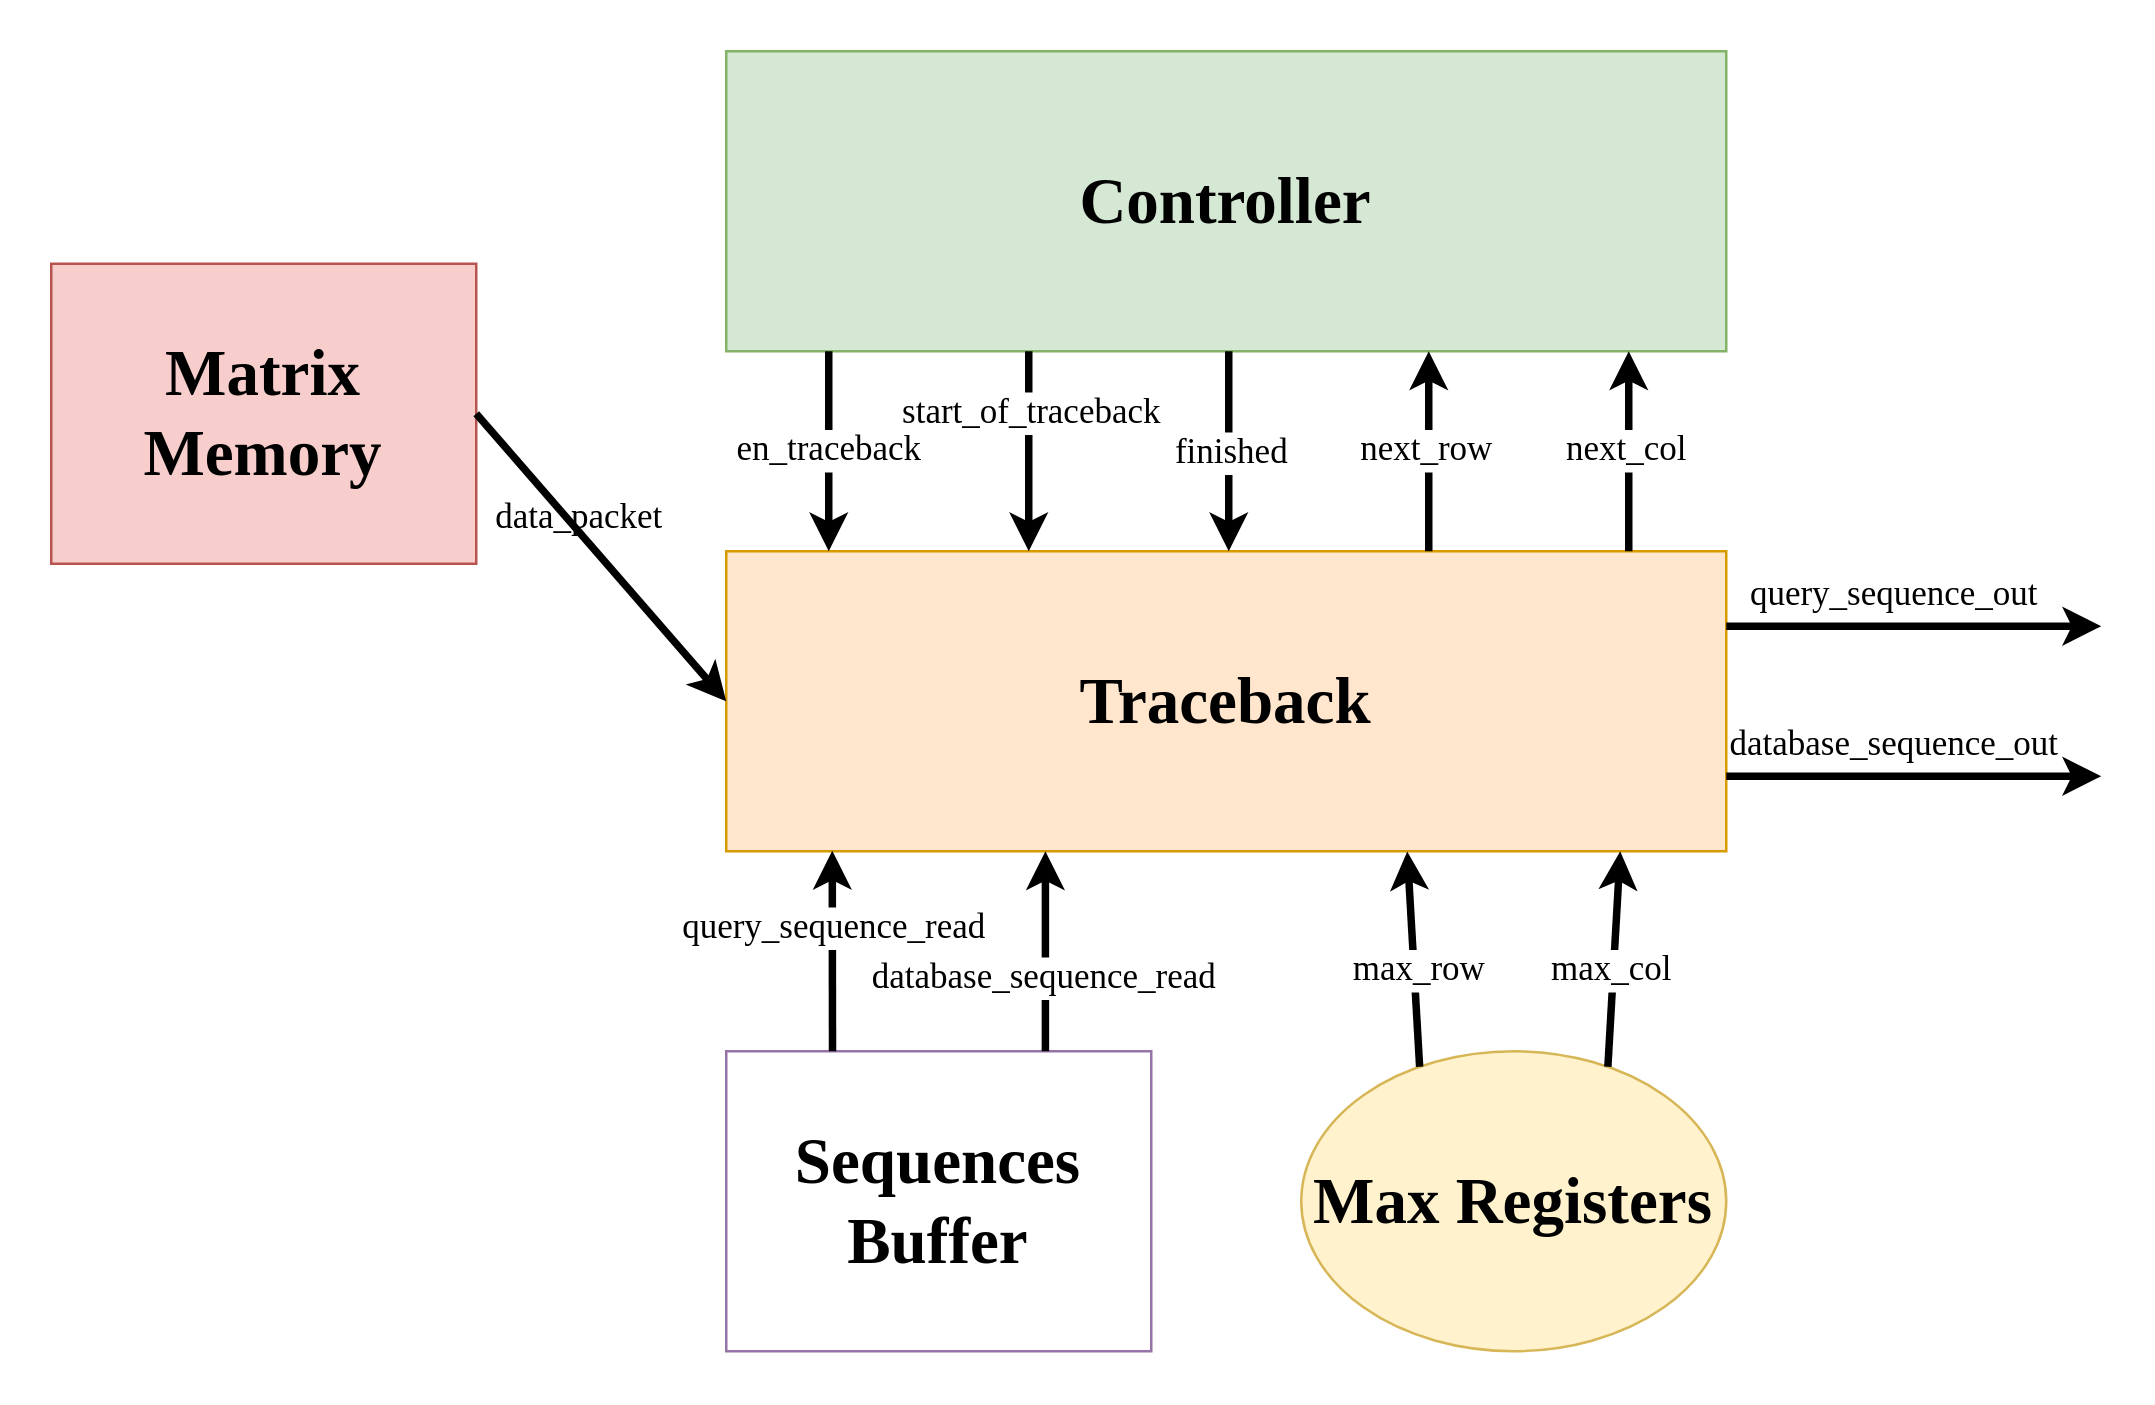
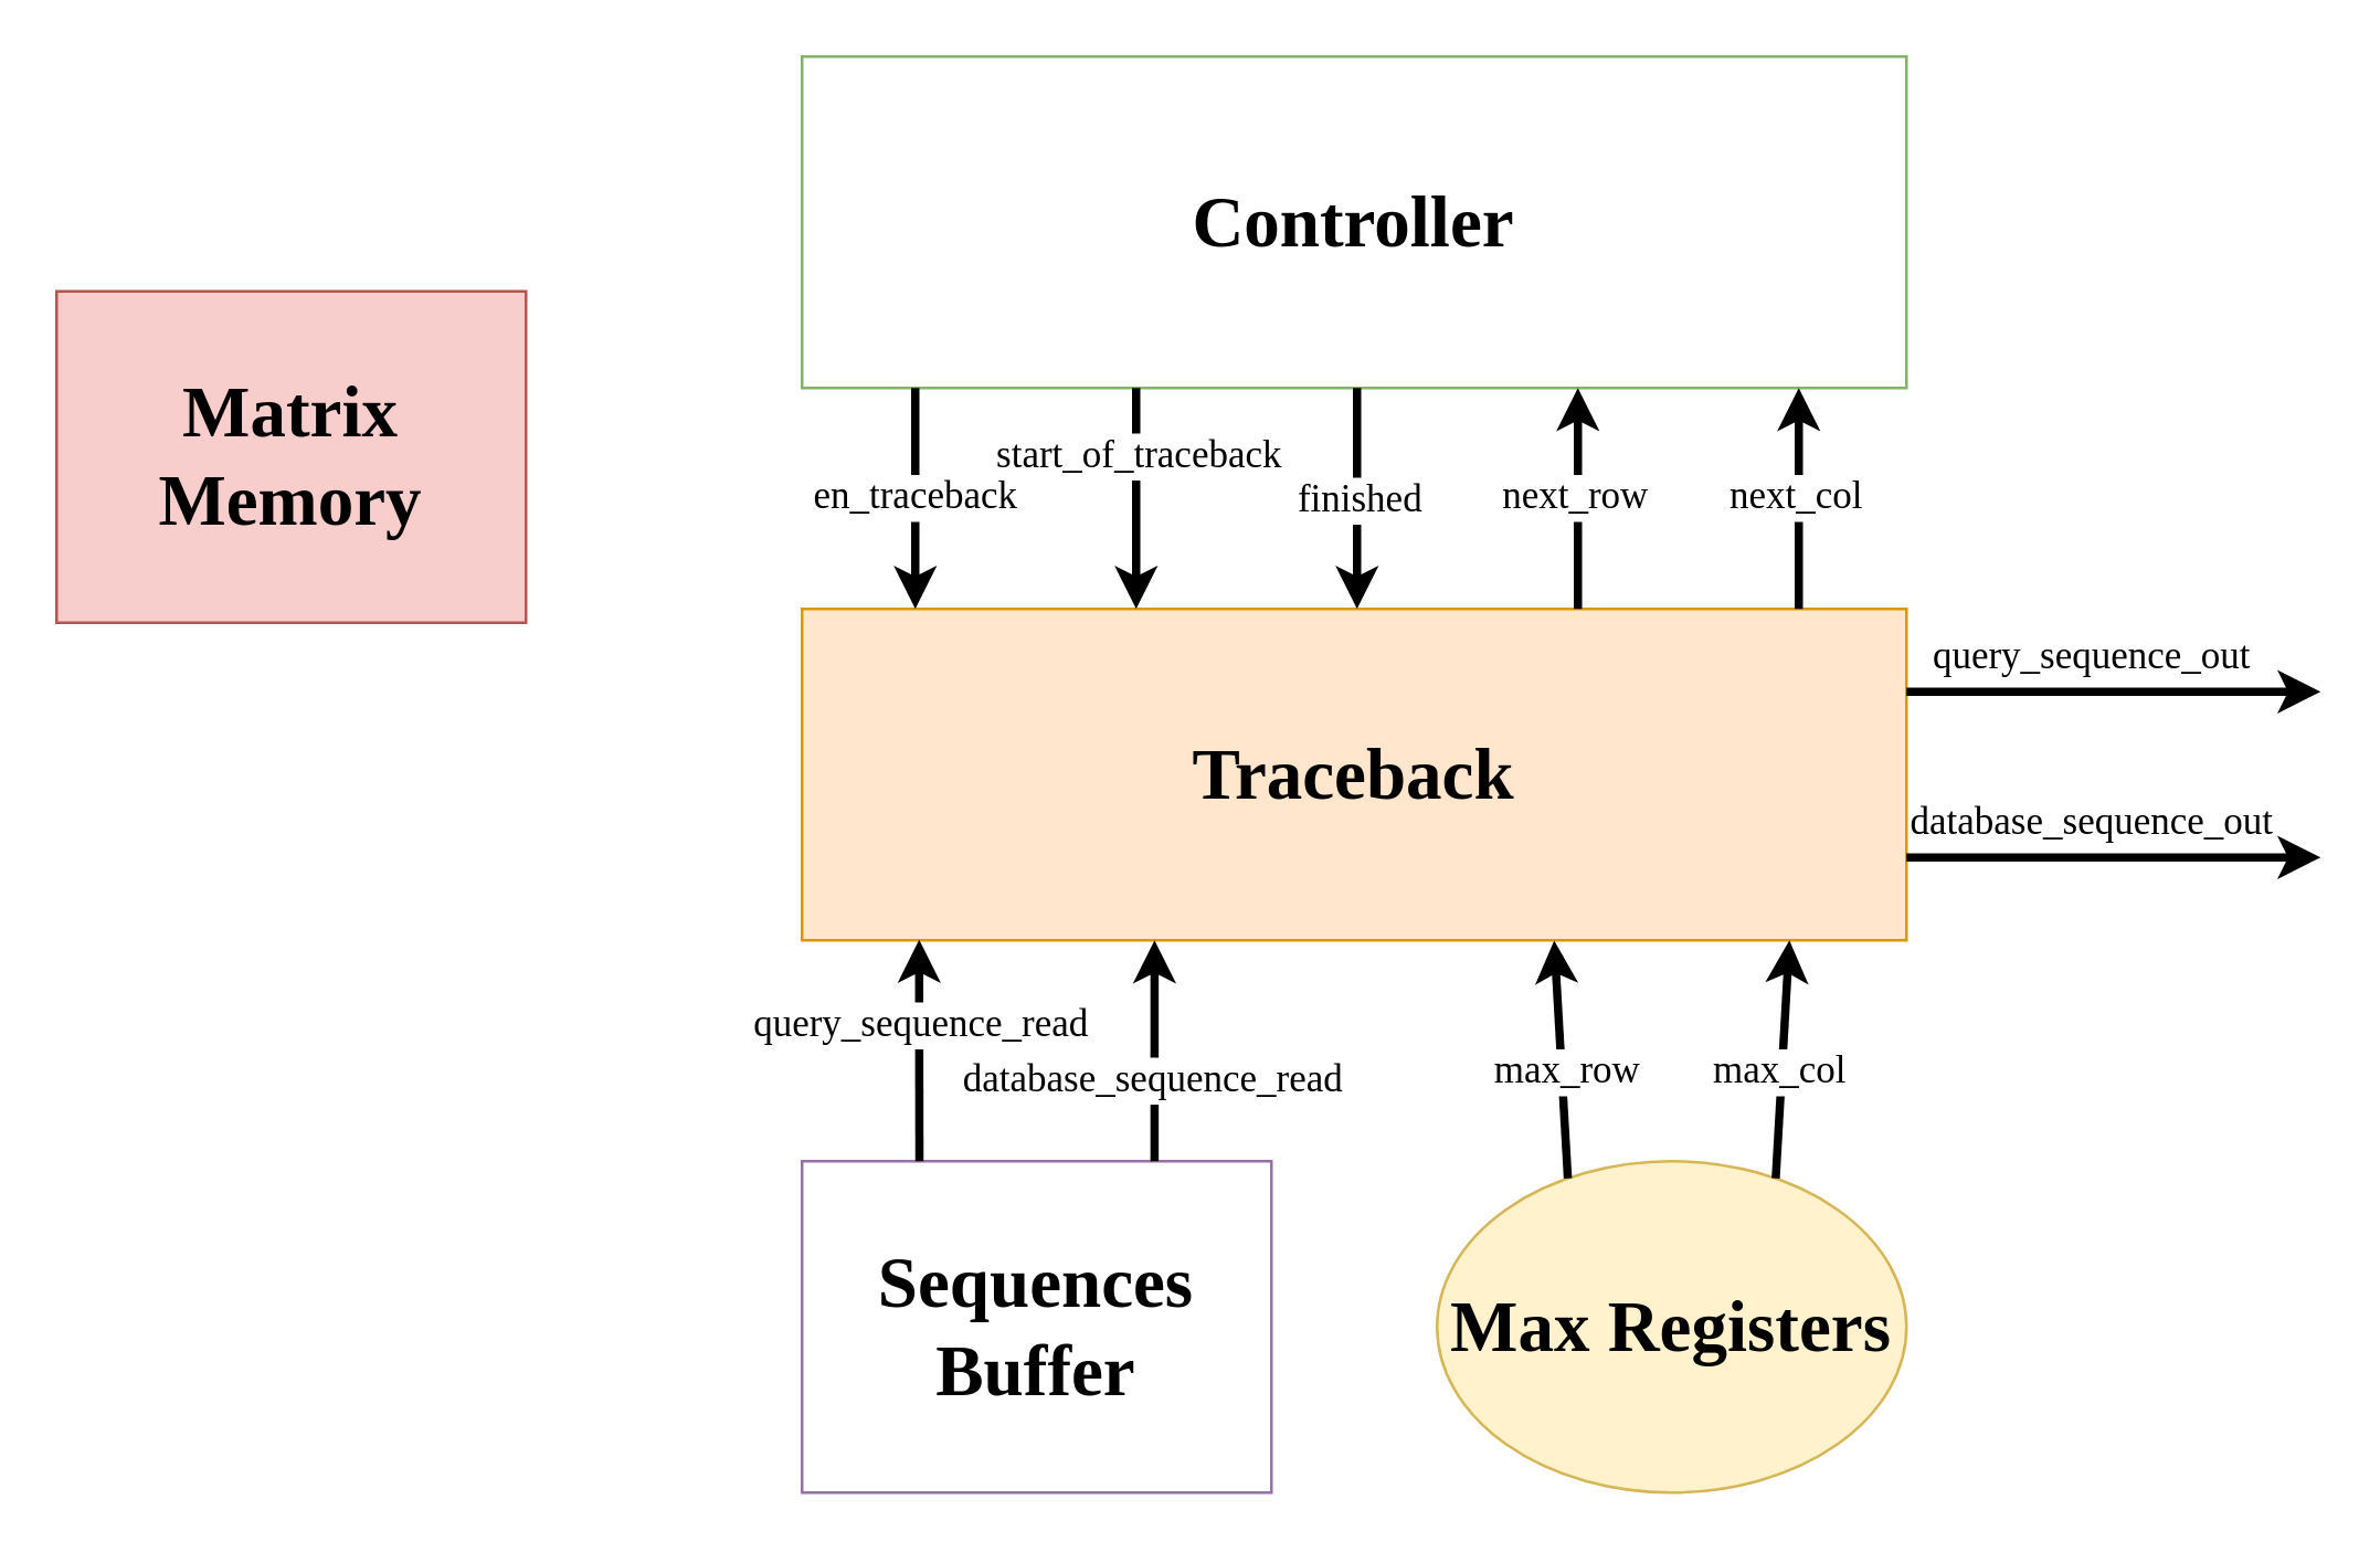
  <mxCell id="0" />
  <mxCell id="1" parent="0" />
  <mxCell id="2" value="&lt;font size=&quot;1&quot; face=&quot;Garamond&quot;&gt;&lt;b style=&quot;font-size: 26px;&quot;&gt;Traceback&lt;/b&gt;&lt;/font&gt;" style="rounded=0;whiteSpace=wrap;html=1;fillColor=#ffe6cc;strokeColor=#d79b00;" parent="1" vertex="1"><mxGeometry x="290" y="220" width="400" height="120" as="geometry" /></mxCell>
  <mxCell id="3" value="&lt;font size=&quot;1&quot; face=&quot;Garamond&quot;&gt;&lt;b style=&quot;font-size: 26px;&quot;&gt;Matrix Memory&lt;/b&gt;&lt;/font&gt;" style="rounded=0;whiteSpace=wrap;html=1;fillColor=#f8cecc;strokeColor=#b85450;" parent="1" vertex="1"><mxGeometry x="20" y="105" width="170" height="120" as="geometry" /></mxCell>
- <mxCell id="4" value="&lt;font size=&quot;1&quot; face=&quot;Garamond&quot;&gt;&lt;b style=&quot;font-size: 26px;&quot;&gt;Controller&lt;/b&gt;&lt;/font&gt;" style="rounded=0;whiteSpace=wrap;html=1;fillColor=#d5e8d4;strokeColor=#82b366;" parent="1" vertex="1"><mxGeometry x="290" y="20" width="400" height="120" as="geometry" /></mxCell>
+ <mxCell id="4" value="&lt;font size=&quot;1&quot; face=&quot;Garamond&quot;&gt;&lt;b style=&quot;font-size: 26px;&quot;&gt;Controller&lt;/b&gt;&lt;/font&gt;" style="rounded=0;whiteSpace=wrap;html=1;fillColor=#ffffff;strokeColor=#82b366;" parent="1" vertex="1"><mxGeometry x="290" y="20" width="400" height="120" as="geometry" /></mxCell>
  <mxCell id="5" value="" style="endArrow=classic;html=1;rounded=0;strokeWidth=3;" parent="1" edge="1"><mxGeometry width="50" height="50" relative="1" as="geometry"><mxPoint x="331" y="140" as="sourcePoint" /><mxPoint x="331" y="220" as="targetPoint" /></mxGeometry></mxCell>
  <mxCell id="6" value="en_traceback" style="edgeLabel;html=1;align=center;verticalAlign=middle;resizable=0;points=[];fontSize=14;fontFamily=Garamond;" parent="5" vertex="1" connectable="0"><mxGeometry x="-0.051" y="-1" relative="1" as="geometry"><mxPoint y="1" as="offset" /></mxGeometry></mxCell>
  <mxCell id="7" value="" style="endArrow=classic;html=1;rounded=0;strokeWidth=3;" parent="1" edge="1"><mxGeometry width="50" height="50" relative="1" as="geometry"><mxPoint x="411" y="140" as="sourcePoint" /><mxPoint x="411" y="220" as="targetPoint" /></mxGeometry></mxCell>
  <mxCell id="8" value="start_of_traceback" style="edgeLabel;html=1;align=center;verticalAlign=middle;resizable=0;points=[];fontFamily=Garamond;fontSize=14;" parent="7" vertex="1" connectable="0"><mxGeometry x="-0.142" relative="1" as="geometry"><mxPoint y="-10" as="offset" /></mxGeometry></mxCell>
  <mxCell id="9" value="" style="endArrow=classic;html=1;rounded=0;strokeWidth=3;" parent="1" edge="1"><mxGeometry width="50" height="50" relative="1" as="geometry"><mxPoint x="491" y="140" as="sourcePoint" /><mxPoint x="491" y="220" as="targetPoint" /></mxGeometry></mxCell>
  <mxCell id="10" value="finished" style="edgeLabel;html=1;align=center;verticalAlign=middle;resizable=0;points=[];fontSize=14;fontFamily=Garamond;" parent="9" vertex="1" connectable="0"><mxGeometry x="-0.142" relative="1" as="geometry"><mxPoint y="6" as="offset" /></mxGeometry></mxCell>
  <mxCell id="11" value="" style="endArrow=none;html=1;rounded=0;strokeWidth=3;startArrow=classic;startFill=1;endFill=0;" parent="1" edge="1"><mxGeometry width="50" height="50" relative="1" as="geometry"><mxPoint x="571" y="140" as="sourcePoint" /><mxPoint x="571" y="220" as="targetPoint" /></mxGeometry></mxCell>
  <mxCell id="12" value="next_row" style="edgeLabel;html=1;align=center;verticalAlign=middle;resizable=0;points=[];fontFamily=Garamond;fontSize=14;" parent="11" vertex="1" connectable="0"><mxGeometry x="-0.188" y="-2" relative="1" as="geometry"><mxPoint y="7" as="offset" /></mxGeometry></mxCell>
- <mxCell id="13" value="" style="endArrow=classic;html=1;rounded=0;exitX=1;exitY=0.5;exitDx=0;exitDy=0;entryX=0;entryY=0.5;entryDx=0;entryDy=0;strokeWidth=3;" parent="1" source="3" target="2" edge="1"><mxGeometry width="50" height="50" relative="1" as="geometry"><mxPoint x="410" y="260" as="sourcePoint" /><mxPoint x="460" y="210" as="targetPoint" /></mxGeometry></mxCell>
- <mxCell id="14" value="&lt;font face=&quot;Garamond&quot; style=&quot;font-size: 14px;&quot;&gt;data_packet&lt;/font&gt;" style="edgeLabel;html=1;align=center;verticalAlign=middle;resizable=0;points=[];labelBackgroundColor=none;" parent="13" vertex="1" connectable="0"><mxGeometry x="-0.047" y="-2" relative="1" as="geometry"><mxPoint x="-6" y="-15" as="offset" /></mxGeometry></mxCell>
  <mxCell id="15" value="" style="endArrow=classic;html=1;rounded=0;exitX=1;exitY=0.25;exitDx=0;exitDy=0;strokeWidth=3;" parent="1" source="2" edge="1"><mxGeometry width="50" height="50" relative="1" as="geometry"><mxPoint x="410" y="260" as="sourcePoint" /><mxPoint x="840" y="250" as="targetPoint" /></mxGeometry></mxCell>
  <mxCell id="16" value="&lt;font face=&quot;Garamond&quot; style=&quot;font-size: 14px;&quot;&gt;query_sequence_out&lt;/font&gt;" style="edgeLabel;html=1;align=center;verticalAlign=middle;resizable=0;points=[];labelBackgroundColor=none;" parent="15" vertex="1" connectable="0"><mxGeometry x="-0.098" relative="1" as="geometry"><mxPoint x="-2" y="-13" as="offset" /></mxGeometry></mxCell>
  <mxCell id="17" value="&lt;font size=&quot;1&quot; face=&quot;Garamond&quot;&gt;&lt;b style=&quot;font-size: 26px;&quot;&gt;Sequences Buffer&lt;/b&gt;&lt;/font&gt;" style="rounded=0;whiteSpace=wrap;html=1;fillColor=#ffffff;strokeColor=#9673a6;" vertex="1" parent="1"><mxGeometry x="290" y="420" width="170" height="120" as="geometry" /></mxCell>
  <mxCell id="18" value="&lt;font size=&quot;1&quot; face=&quot;Garamond&quot;&gt;&lt;b style=&quot;font-size: 26px;&quot;&gt;Max Registers&lt;/b&gt;&lt;/font&gt;" style="ellipse;whiteSpace=wrap;html=1;fillColor=#fff2cc;strokeColor=#d6b656;" vertex="1" parent="1"><mxGeometry x="520" y="420" width="170" height="120" as="geometry" /></mxCell>
  <mxCell id="19" value="" style="endArrow=classic;html=1;rounded=0;exitX=1;exitY=0.75;exitDx=0;exitDy=0;strokeWidth=3;" edge="1" parent="1" source="2"><mxGeometry width="50" height="50" relative="1" as="geometry"><mxPoint x="700" y="260" as="sourcePoint" /><mxPoint x="840" y="310" as="targetPoint" /></mxGeometry></mxCell>
  <mxCell id="20" value="&lt;font face=&quot;Garamond&quot; style=&quot;font-size: 14px;&quot;&gt;database_sequence_out&lt;/font&gt;" style="edgeLabel;html=1;align=center;verticalAlign=middle;resizable=0;points=[];labelBackgroundColor=none;" vertex="1" connectable="0" parent="19"><mxGeometry x="-0.098" relative="1" as="geometry"><mxPoint x="-2" y="-13" as="offset" /></mxGeometry></mxCell>
  <mxCell id="21" value="" style="endArrow=classic;html=1;rounded=0;exitX=0.25;exitY=0;exitDx=0;exitDy=0;entryX=0.681;entryY=1.001;entryDx=0;entryDy=0;entryPerimeter=0;strokeWidth=3;" edge="1" parent="1" source="18" target="2"><mxGeometry width="50" height="50" relative="1" as="geometry"><mxPoint x="480" y="350" as="sourcePoint" /><mxPoint x="530" y="300" as="targetPoint" /></mxGeometry></mxCell>
  <mxCell id="22" value="max_row" style="edgeLabel;html=1;align=center;verticalAlign=middle;resizable=0;points=[];fontSize=14;fontFamily=Garamond;" vertex="1" connectable="0" parent="21"><mxGeometry x="-0.107" y="-1" relative="1" as="geometry"><mxPoint as="offset" /></mxGeometry></mxCell>
  <mxCell id="23" value="" style="endArrow=classic;html=1;rounded=0;exitX=0.75;exitY=0;exitDx=0;exitDy=0;entryX=0.894;entryY=1;entryDx=0;entryDy=0;entryPerimeter=0;strokeWidth=3;" edge="1" parent="1" source="18" target="2"><mxGeometry width="50" height="50" relative="1" as="geometry"><mxPoint x="650" y="420" as="sourcePoint" /><mxPoint x="650.2" y="340" as="targetPoint" /></mxGeometry></mxCell>
  <mxCell id="24" value="&lt;font style=&quot;font-size: 14px;&quot; face=&quot;Garamond&quot;&gt;max_col&lt;/font&gt;" style="edgeLabel;html=1;align=center;verticalAlign=middle;resizable=0;points=[];" vertex="1" connectable="0" parent="23"><mxGeometry x="-0.129" y="1" relative="1" as="geometry"><mxPoint y="-1" as="offset" /></mxGeometry></mxCell>
  <mxCell id="25" value="" style="endArrow=classic;html=1;rounded=0;exitX=0.25;exitY=0;exitDx=0;exitDy=0;entryX=0.106;entryY=0.998;entryDx=0;entryDy=0;entryPerimeter=0;strokeWidth=3;" edge="1" parent="1" source="17" target="2"><mxGeometry width="50" height="50" relative="1" as="geometry"><mxPoint x="332.66" y="420" as="sourcePoint" /><mxPoint x="331.66" y="340" as="targetPoint" /></mxGeometry></mxCell>
  <mxCell id="26" value="query_sequence_read" style="edgeLabel;html=1;align=center;verticalAlign=middle;resizable=0;points=[];fontFamily=Garamond;fontSize=14;" vertex="1" connectable="0" parent="25"><mxGeometry x="-0.09" relative="1" as="geometry"><mxPoint y="-13" as="offset" /></mxGeometry></mxCell>
  <mxCell id="27" value="" style="endArrow=classic;html=1;rounded=0;exitX=0.75;exitY=0;exitDx=0;exitDy=0;entryX=0.894;entryY=1;entryDx=0;entryDy=0;entryPerimeter=0;strokeWidth=3;" edge="1" parent="1"><mxGeometry width="50" height="50" relative="1" as="geometry"><mxPoint x="417.66" y="420" as="sourcePoint" /><mxPoint x="417.66" y="340" as="targetPoint" /></mxGeometry></mxCell>
  <mxCell id="28" value="database_sequence_read" style="edgeLabel;html=1;align=center;verticalAlign=middle;resizable=0;points=[];fontFamily=Garamond;fontSize=14;" vertex="1" connectable="0" parent="27"><mxGeometry x="-0.087" y="1" relative="1" as="geometry"><mxPoint y="7" as="offset" /></mxGeometry></mxCell>
  <mxCell id="29" value="" style="endArrow=none;html=1;rounded=0;strokeWidth=3;startArrow=classic;startFill=1;endFill=0;" edge="1" parent="1"><mxGeometry width="50" height="50" relative="1" as="geometry"><mxPoint x="651" y="140" as="sourcePoint" /><mxPoint x="651" y="220" as="targetPoint" /></mxGeometry></mxCell>
  <mxCell id="30" value="next_col" style="edgeLabel;html=1;align=center;verticalAlign=middle;resizable=0;points=[];fontFamily=Garamond;fontSize=14;" vertex="1" connectable="0" parent="29"><mxGeometry x="-0.188" y="-2" relative="1" as="geometry"><mxPoint y="7" as="offset" /></mxGeometry></mxCell>
